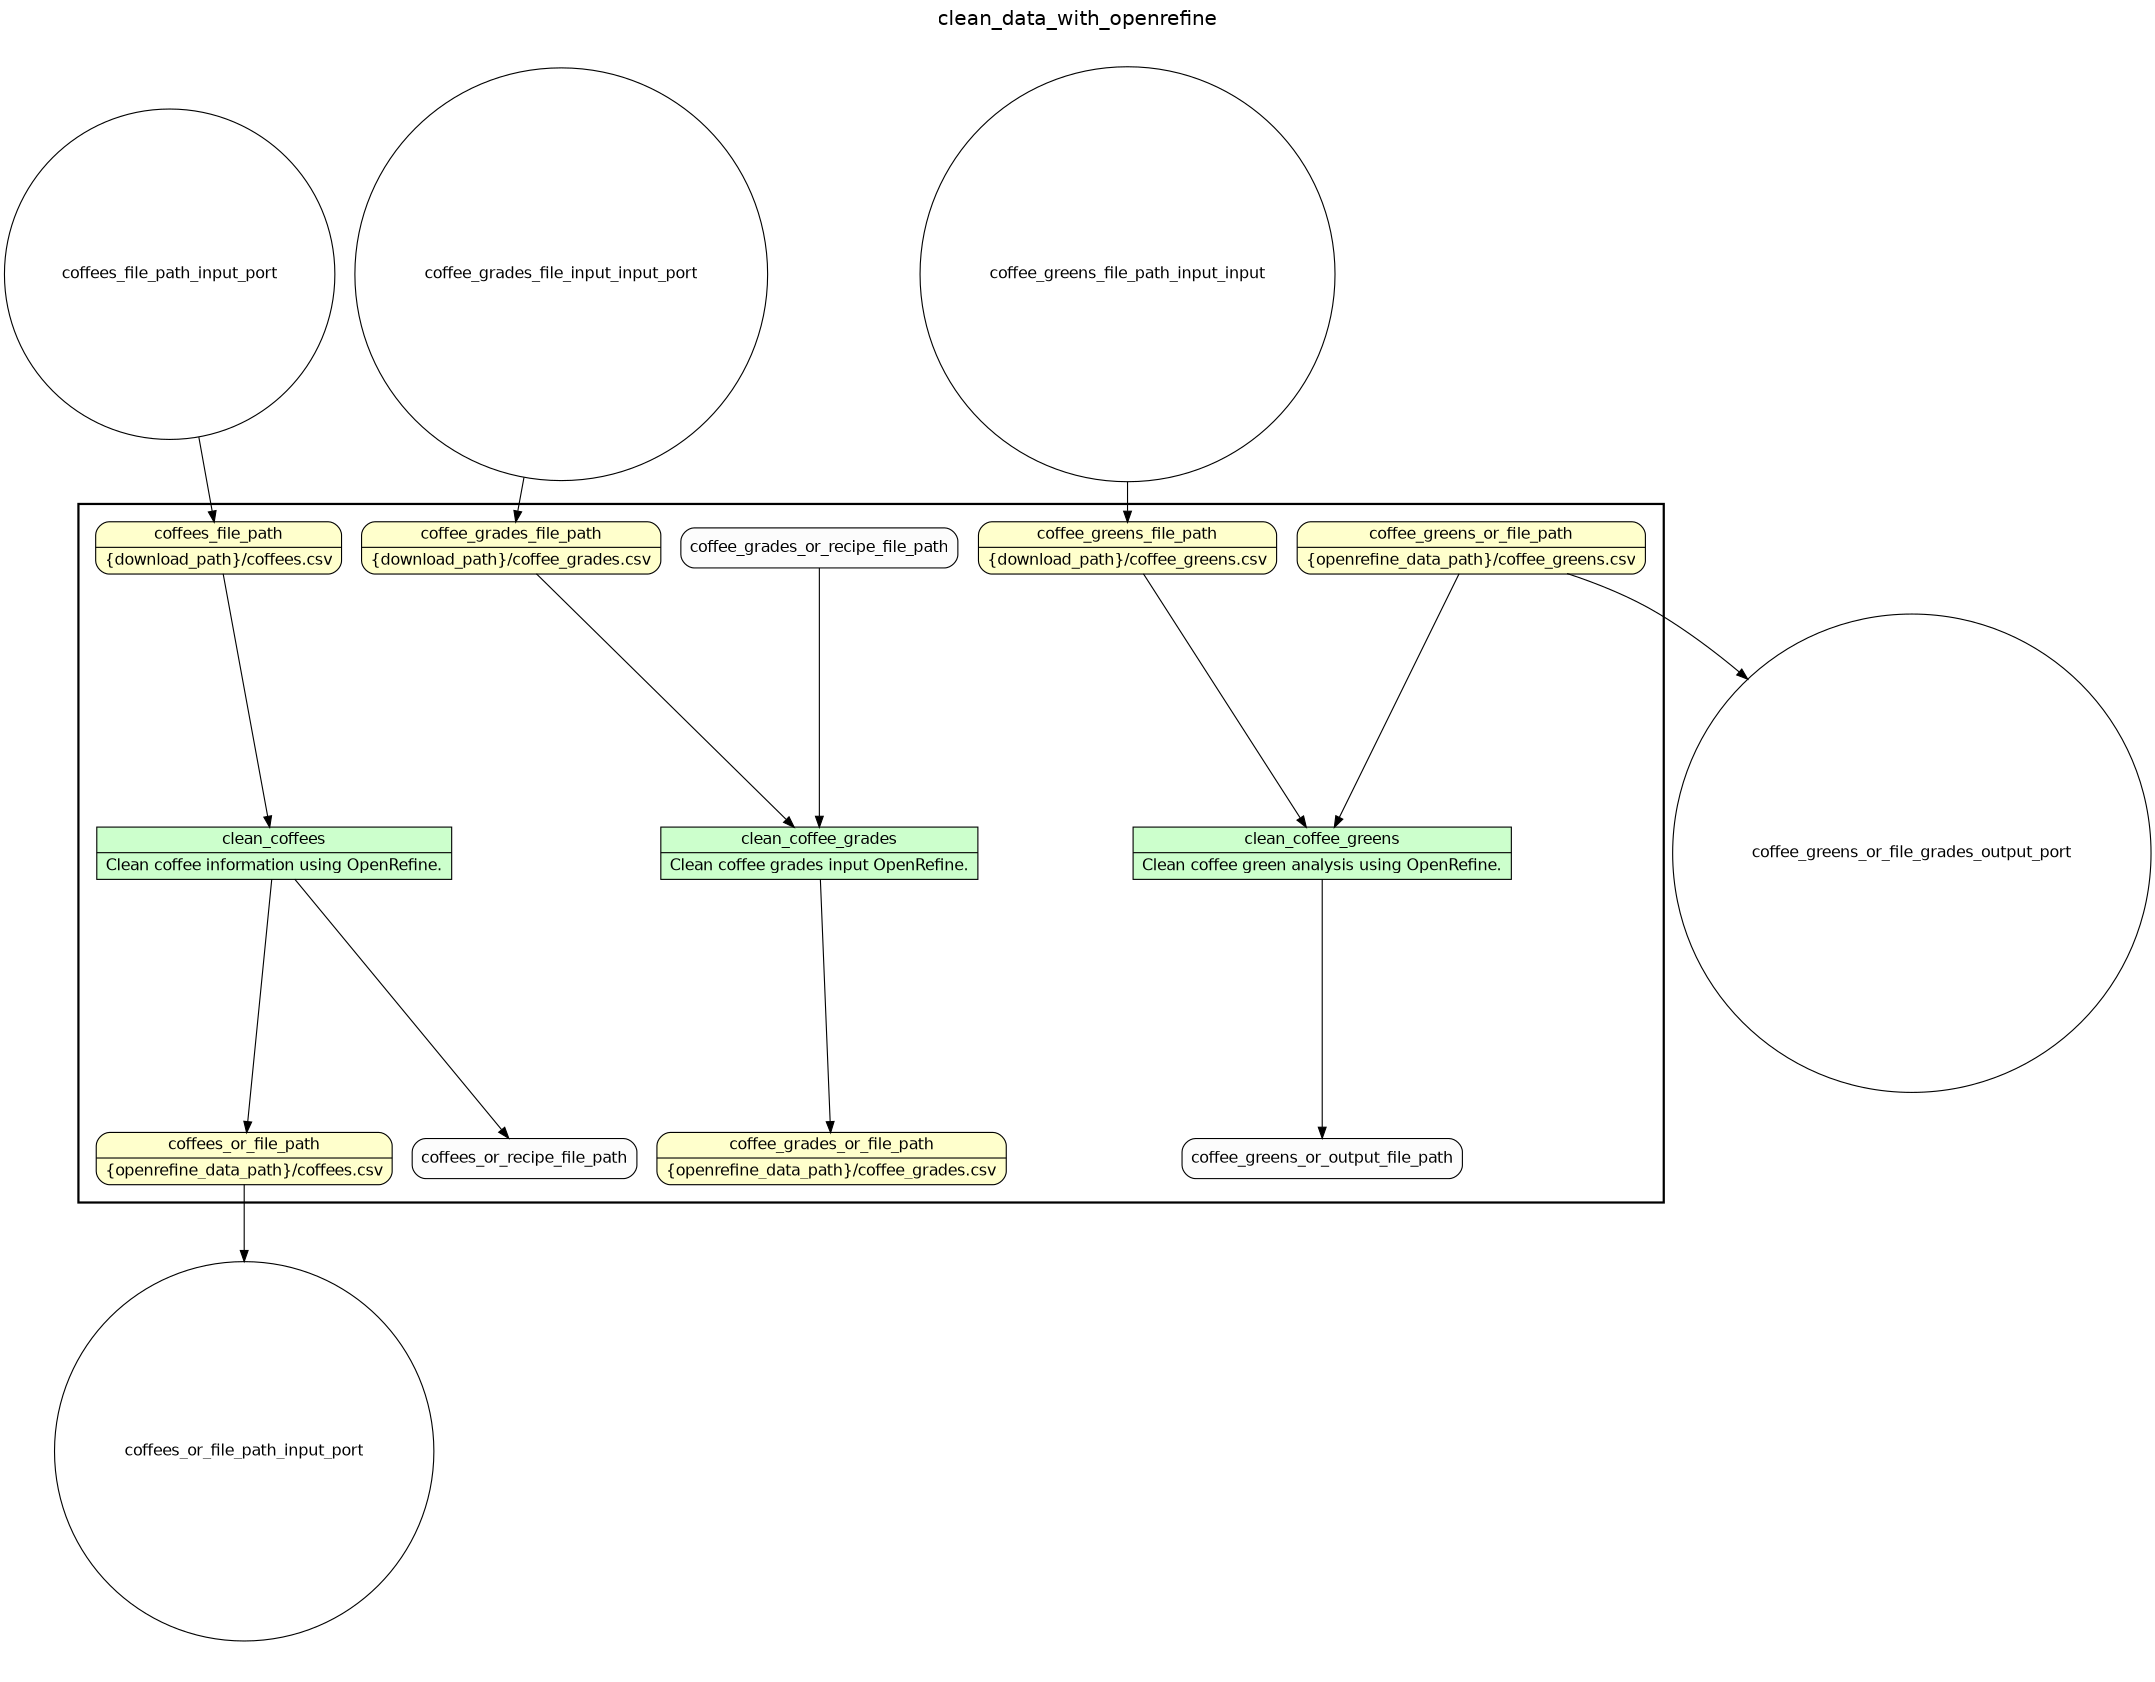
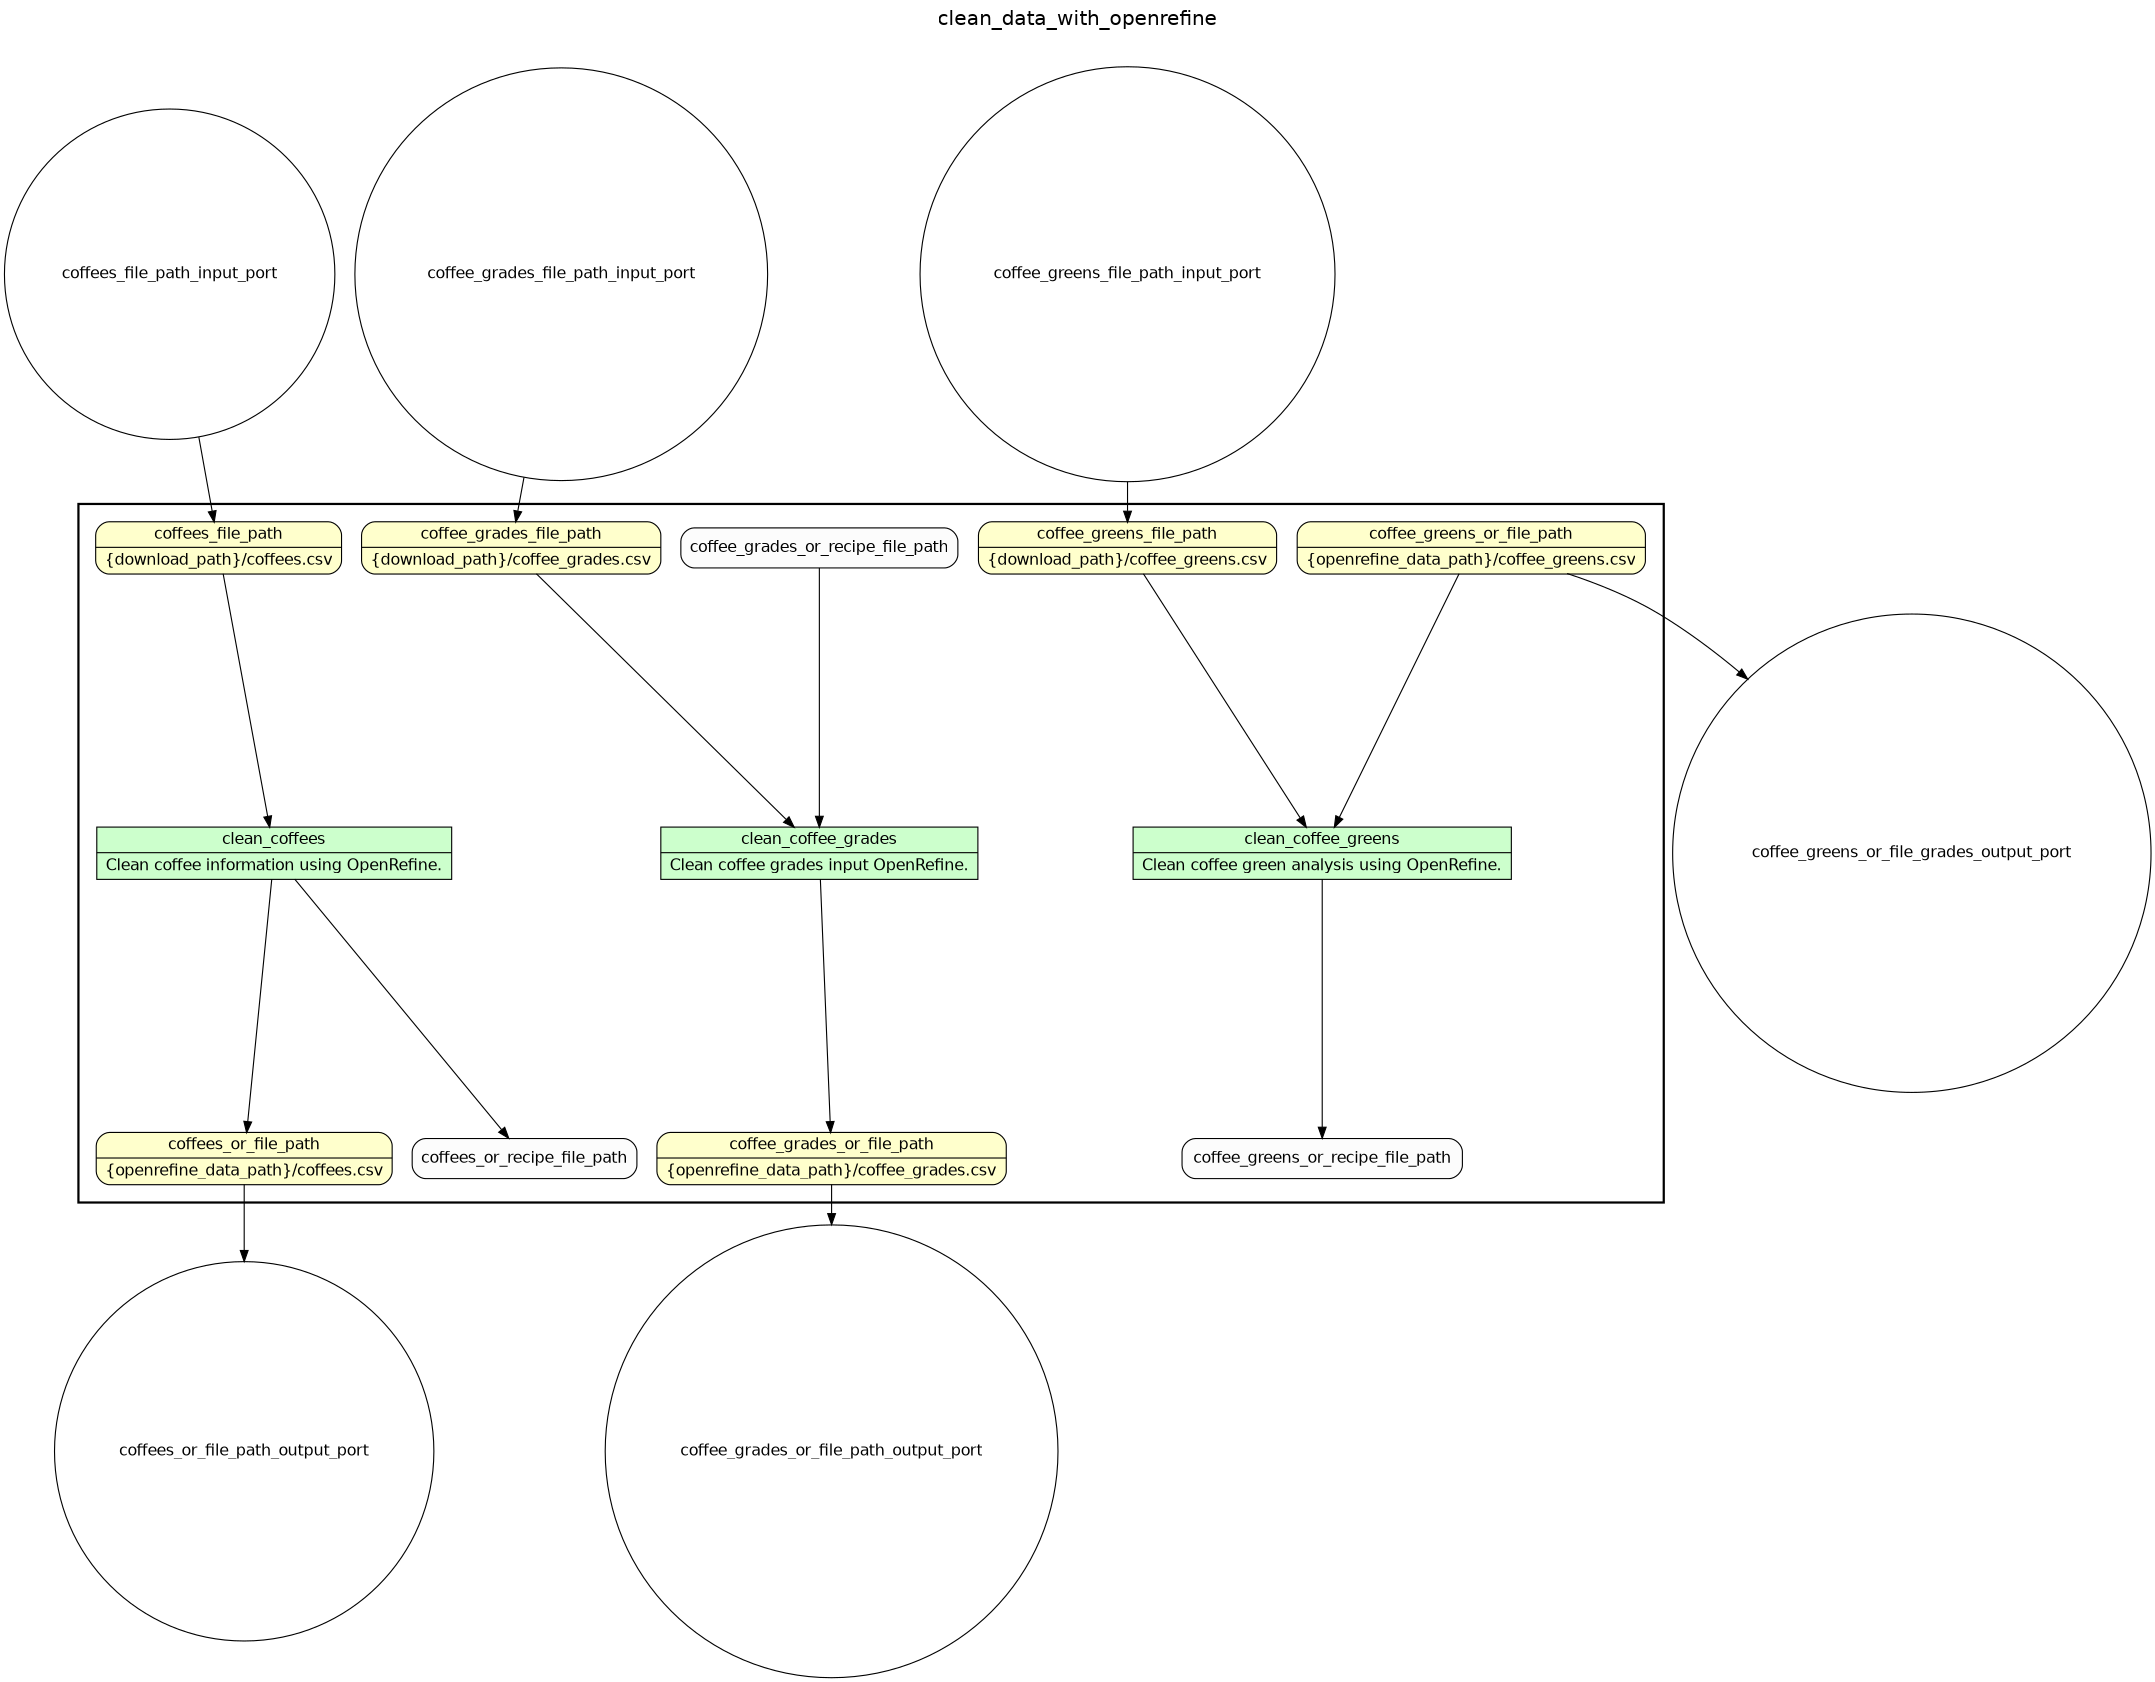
  digraph {
    fontname=Helvetica
    fontsize=18
    label=clean_data_with_openrefine
    labelloc=t
    rankdir=TB
    node [fillcolor="#FFFFCC" fontname=Helvetica peripheries=1 shape=record style="rounded,filled"]
    n1 [fillcolor="#CCFFCC" label="{<f0> clean_coffees |<f1> Clean coffee information using OpenRefine.}" peripheries=2 rankdir=LR style=filled]
    n2 [label="{<f0> coffees_or_file_path |<f1> \{openrefine_data_path\}/coffees.csv}" rankdir=LR]
    coffees_or_recipe_file_path [fillcolor="#FCFCFC" shape=box]
    n4 [fillcolor="#CCFFCC" label="{<f0> clean_coffee_grades |<f1> Clean coffee grades input OpenRefine.}" peripheries=2 rankdir=LR style=filled]
    n5 [label="{<f0> coffee_grades_or_file_path |<f1> \{openrefine_data_path\}/coffee_grades.csv}" rankdir=LR]
    coffee_grades_or_recipe_file_path [fillcolor="#FCFCFC" shape=box]
    n7 [fillcolor="#CCFFCC" label="{<f0> clean_coffee_greens |<f1> Clean coffee green analysis using OpenRefine.}" peripheries=2 rankdir=LR style=filled]
    n8 [label="{<f0> coffee_greens_or_file_path |<f1> \{openrefine_data_path\}/coffee_greens.csv}" rankdir=LR]
-   coffee_greens_or_recipe_file_path [fillcolor="#FCFCFC" shape=box label=coffee_greens_or_output_file_path]
+   coffee_greens_or_recipe_file_path [fillcolor="#FCFCFC" shape=box]
    n10 [label="{<f0> coffees_file_path |<f1> \{download_path\}/coffees.csv}" rankdir=LR]
    n11 [label="{<f0> coffee_grades_file_path |<f1> \{download_path\}/coffee_grades.csv}" rankdir=LR]
    n12 [label="{<f0> coffee_greens_file_path |<f1> \{download_path\}/coffee_greens.csv}" rankdir=LR]
-   coffees_or_file_path_output_port [fillcolor="#FFFFFF" shape=circle width=0.2 label=coffees_or_file_path_input_port]
+   coffees_or_file_path_output_port [fillcolor="#FFFFFF" shape=circle width=0.2]
+   coffee_grades_or_file_path_output_port [fillcolor="#FFFFFF" shape=circle width=0.2]
    n15 [fillcolor="#FFFFFF" label=coffee_greens_or_file_grades_output_port shape=circle width=0.2]
    coffees_file_path_input_port [fillcolor="#FFFFFF" shape=circle width=0.2]
-   coffee_grades_file_path_input_port [fillcolor="#FFFFFF" shape=circle width=0.2 label=coffee_grades_file_input_input_port]
-   coffee_greens_file_path_input_port [fillcolor="#FFFFFF" shape=circle width=0.2 label=coffee_greens_file_path_input_input]
+   coffee_grades_file_path_input_port [fillcolor="#FFFFFF" shape=circle width=0.2]
+   coffee_greens_file_path_input_port [fillcolor="#FFFFFF" shape=circle width=0.2]
    subgraph cluster_1 {
      color=black
      label=""
      penwidth=2
      subgraph cluster_2 {
        color=black
        label=""
        penwidth=0
        n1
        n2
        coffees_or_recipe_file_path
        n4
        n5
        coffee_grades_or_recipe_file_path
        n7
        n8
        coffee_greens_or_recipe_file_path
        n10
        n11
        n12
      }
    }
    n1 -> n2
    n1 -> coffees_or_recipe_file_path
    n2 -> coffees_or_file_path_output_port
    n4 -> n5
+   n5 -> coffee_grades_or_file_path_output_port
    coffee_grades_or_recipe_file_path -> n4
    n7 -> coffee_greens_or_recipe_file_path
    n8 -> n7
    n8 -> n15
    n10 -> n1
    n11 -> n4
    n12 -> n7
    coffees_file_path_input_port -> n10
    coffee_grades_file_path_input_port -> n11
    coffee_greens_file_path_input_port -> n12
  }
